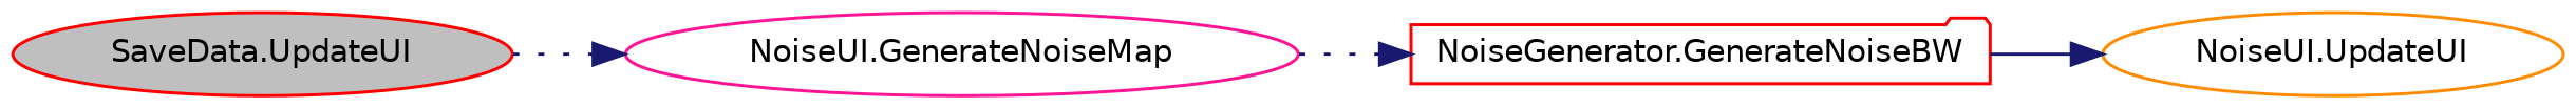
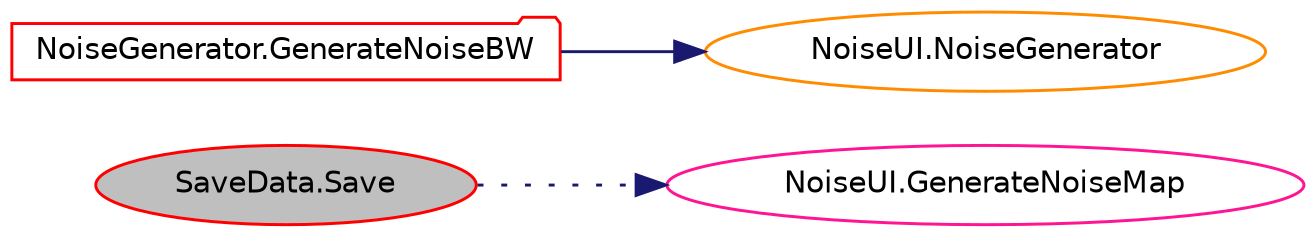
  digraph {
    rankdir=LR
    node [color=red fillcolor=white fontname=Helvetica fontsize=10 shape=ellipse style=filled]
    edge [color=midnightblue fontname=Helvetica fontsize=10 labelfontname=Helvetica labelfontsize=10 style=dotted]
-   n1 [fillcolor=grey75 fontcolor=black height=0.2 label="SaveData.UpdateUI" width=0.4]
+   n1 [fillcolor=grey75 fontcolor=black height=0.2 label="SaveData.Save" width=0.4]
    n2 [color=deeppink height=0.2 label="NoiseUI.GenerateNoiseMap" width=0.4]
-   n3 [color=darkorange height=0.2 label="NoiseUI.UpdateUI" width=0.4]
+   n3 [color=darkorange height=0.2 label="NoiseUI.NoiseGenerator" width=0.4]
    n4 [height=0.2 label="NoiseGenerator.GenerateNoiseBW" shape=folder width=0.4]
    n1 -> n2
-   n2 -> n4
    n4 -> n3 [style=solid]
  }
